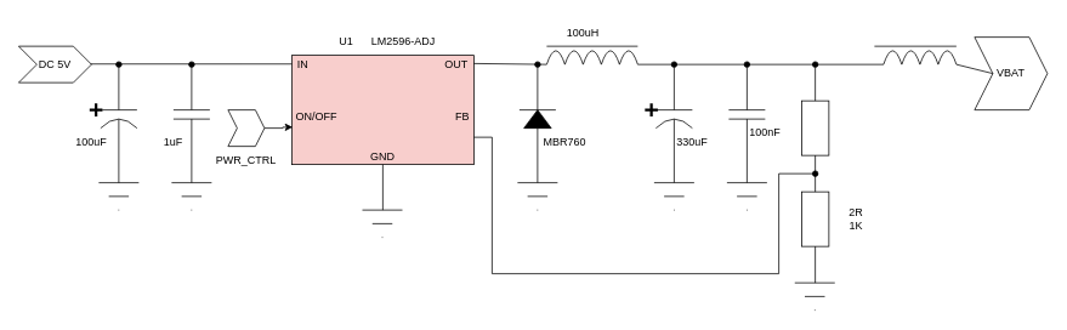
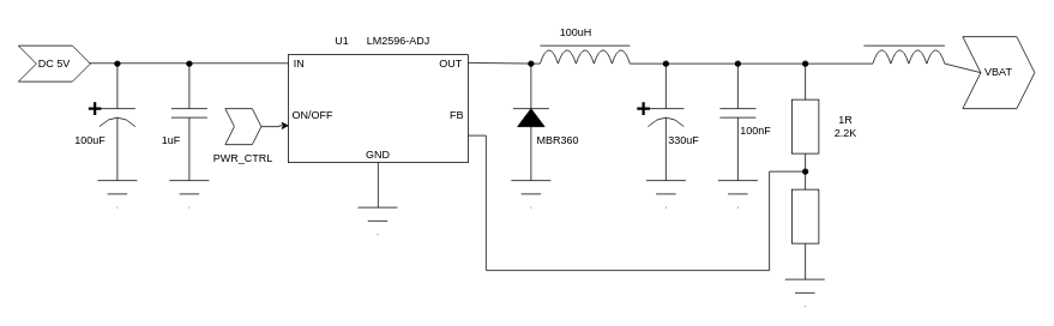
  <mxCell id="0" />
  <mxCell id="1" parent="0" />
- <mxCell id="2" value="IN&amp;nbsp; &amp;nbsp; &amp;nbsp; &amp;nbsp; &amp;nbsp; &amp;nbsp; &amp;nbsp; &amp;nbsp; &amp;nbsp; &amp;nbsp; &amp;nbsp; &amp;nbsp; &amp;nbsp; &amp;nbsp; &amp;nbsp; &amp;nbsp; &amp;nbsp; &amp;nbsp; &amp;nbsp; &amp;nbsp; &amp;nbsp; &amp;nbsp; &amp;nbsp;OUT&lt;div&gt;&lt;br&gt;&lt;/div&gt;&lt;div&gt;&lt;br&gt;&lt;/div&gt;&lt;div&gt;&lt;br&gt;&lt;/div&gt;&lt;div&gt;ON/OFF&amp;nbsp; &amp;nbsp; &amp;nbsp; &amp;nbsp; &amp;nbsp; &amp;nbsp; &amp;nbsp; &amp;nbsp; &amp;nbsp; &amp;nbsp; &amp;nbsp; &amp;nbsp; &amp;nbsp; &amp;nbsp; &amp;nbsp; &amp;nbsp; &amp;nbsp; &amp;nbsp; &amp;nbsp; &amp;nbsp;FB&lt;/div&gt;&lt;div&gt;&lt;br&gt;&lt;/div&gt;&lt;div&gt;&lt;br&gt;&lt;/div&gt;&lt;div&gt;GND&lt;/div&gt;" style="rounded=0;whiteSpace=wrap;html=1;fillColor=#f8cecc;" vertex="1" parent="1"><mxGeometry x="320" y="60" width="200" height="120" as="geometry" /></mxCell>
+ <mxCell id="2" value="IN&amp;nbsp; &amp;nbsp; &amp;nbsp; &amp;nbsp; &amp;nbsp; &amp;nbsp; &amp;nbsp; &amp;nbsp; &amp;nbsp; &amp;nbsp; &amp;nbsp; &amp;nbsp; &amp;nbsp; &amp;nbsp; &amp;nbsp; &amp;nbsp; &amp;nbsp; &amp;nbsp; &amp;nbsp; &amp;nbsp; &amp;nbsp; &amp;nbsp; &amp;nbsp;OUT&lt;div&gt;&lt;br&gt;&lt;/div&gt;&lt;div&gt;&lt;br&gt;&lt;/div&gt;&lt;div&gt;&lt;br&gt;&lt;/div&gt;&lt;div&gt;ON/OFF&amp;nbsp; &amp;nbsp; &amp;nbsp; &amp;nbsp; &amp;nbsp; &amp;nbsp; &amp;nbsp; &amp;nbsp; &amp;nbsp; &amp;nbsp; &amp;nbsp; &amp;nbsp; &amp;nbsp; &amp;nbsp; &amp;nbsp; &amp;nbsp; &amp;nbsp; &amp;nbsp; &amp;nbsp; &amp;nbsp;FB&lt;/div&gt;&lt;div&gt;&lt;br&gt;&lt;/div&gt;&lt;div&gt;&lt;br&gt;&lt;/div&gt;&lt;div&gt;GND&lt;/div&gt;" style="rounded=0;whiteSpace=wrap;html=1;" vertex="1" parent="1"><mxGeometry x="320" y="60" width="200" height="120" as="geometry" /></mxCell>
  <mxCell id="3" value="" style="endArrow=none;html=1;rounded=0;entryX=0;entryY=0.117;entryDx=0;entryDy=0;entryPerimeter=0;" edge="1" parent="1"><mxGeometry width="50" height="50" relative="1" as="geometry"><mxPoint x="60" y="69.5" as="sourcePoint" /><mxPoint x="320" y="69.54" as="targetPoint" /></mxGeometry></mxCell>
  <mxCell id="4" value="" style="endArrow=oval;html=1;rounded=0;endFill=1;" edge="1" parent="1"><mxGeometry width="50" height="50" relative="1" as="geometry"><mxPoint x="130" y="120" as="sourcePoint" /><mxPoint x="130" y="70" as="targetPoint" /></mxGeometry></mxCell>
  <mxCell id="5" value="" style="endArrow=oval;html=1;rounded=0;endFill=1;" edge="1" parent="1"><mxGeometry width="50" height="50" relative="1" as="geometry"><mxPoint x="210" y="120" as="sourcePoint" /><mxPoint x="210" y="70" as="targetPoint" /></mxGeometry></mxCell>
  <mxCell id="6" value="" style="endArrow=none;html=1;rounded=0;" edge="1" parent="1"><mxGeometry width="50" height="50" relative="1" as="geometry"><mxPoint x="230" y="120" as="sourcePoint" /><mxPoint x="190" y="120" as="targetPoint" /></mxGeometry></mxCell>
  <mxCell id="7" value="" style="endArrow=none;html=1;rounded=0;" edge="1" parent="1"><mxGeometry width="50" height="50" relative="1" as="geometry"><mxPoint x="190" y="130" as="sourcePoint" /><mxPoint x="230" y="130" as="targetPoint" /></mxGeometry></mxCell>
  <mxCell id="8" value="" style="endArrow=none;html=1;rounded=0;" edge="1" parent="1" source="38"><mxGeometry width="50" height="50" relative="1" as="geometry"><mxPoint x="110" y="120" as="sourcePoint" /><mxPoint x="150" y="120" as="targetPoint" /></mxGeometry></mxCell>
  <mxCell id="9" value="" style="curved=1;endArrow=none;html=1;rounded=0;endFill=0;" edge="1" parent="1"><mxGeometry width="50" height="50" relative="1" as="geometry"><mxPoint x="110" y="140" as="sourcePoint" /><mxPoint x="150" y="140" as="targetPoint" /><Array as="points"><mxPoint x="130" y="120" /></Array></mxGeometry></mxCell>
  <mxCell id="10" value="" style="endArrow=none;html=1;rounded=0;" edge="1" parent="1"><mxGeometry width="50" height="50" relative="1" as="geometry"><mxPoint x="130" y="130" as="sourcePoint" /><mxPoint x="130" y="200" as="targetPoint" /></mxGeometry></mxCell>
  <mxCell id="11" value="" style="endArrow=none;html=1;rounded=0;" edge="1" parent="1"><mxGeometry width="50" height="50" relative="1" as="geometry"><mxPoint x="210" y="200" as="sourcePoint" /><mxPoint x="210" y="130" as="targetPoint" /></mxGeometry></mxCell>
  <mxCell id="12" value="" style="endArrow=none;html=1;rounded=0;entryX=0.5;entryY=1;entryDx=0;entryDy=0;" edge="1" parent="1" target="2"><mxGeometry width="50" height="50" relative="1" as="geometry"><mxPoint x="420" y="230" as="sourcePoint" /><mxPoint x="450" y="130" as="targetPoint" /></mxGeometry></mxCell>
  <mxCell id="13" value="" style="shape=step;perimeter=stepPerimeter;whiteSpace=wrap;html=1;fixedSize=1;size=10;" vertex="1" parent="1"><mxGeometry x="250" y="120" width="40" height="40" as="geometry" /></mxCell>
  <mxCell id="14" style="edgeStyle=orthogonalEdgeStyle;rounded=0;orthogonalLoop=1;jettySize=auto;html=1;entryX=0.005;entryY=0.658;entryDx=0;entryDy=0;entryPerimeter=0;" edge="1" parent="1" source="13" target="2"><mxGeometry relative="1" as="geometry" /></mxCell>
  <mxCell id="15" value="" style="endArrow=none;html=1;rounded=0;" edge="1" parent="1"><mxGeometry width="50" height="50" relative="1" as="geometry"><mxPoint x="970" y="70" as="sourcePoint" /><mxPoint x="700" y="70" as="targetPoint" /></mxGeometry></mxCell>
  <mxCell id="16" value="VBAT" style="shape=step;perimeter=stepPerimeter;whiteSpace=wrap;html=1;fixedSize=1;" vertex="1" parent="1"><mxGeometry x="1070" y="40" width="80" height="80" as="geometry" /></mxCell>
  <mxCell id="17" value="" style="shape=mxgraph.arrows2.wedgeArrowDashed2;html=1;bendable=0;startWidth=22;stepSize=15;rounded=0;" edge="1" parent="1"><mxGeometry width="100" height="100" relative="1" as="geometry"><mxPoint x="130" y="200" as="sourcePoint" /><mxPoint x="130" y="230" as="targetPoint" /></mxGeometry></mxCell>
  <mxCell id="18" value="" style="shape=mxgraph.arrows2.wedgeArrowDashed2;html=1;bendable=0;startWidth=22;stepSize=15;rounded=0;" edge="1" parent="1"><mxGeometry width="100" height="100" relative="1" as="geometry"><mxPoint x="210" y="200" as="sourcePoint" /><mxPoint x="210" y="230" as="targetPoint" /></mxGeometry></mxCell>
  <mxCell id="19" value="" style="shape=mxgraph.arrows2.wedgeArrowDashed2;html=1;bendable=0;startWidth=22;stepSize=15;rounded=0;" edge="1" parent="1"><mxGeometry width="100" height="100" relative="1" as="geometry"><mxPoint x="419.5" y="230" as="sourcePoint" /><mxPoint x="419.5" y="260" as="targetPoint" /></mxGeometry></mxCell>
  <mxCell id="20" value="" style="shape=mxgraph.arrows2.wedgeArrowDashed2;html=1;bendable=0;startWidth=22;stepSize=15;rounded=0;" edge="1" parent="1"><mxGeometry width="100" height="100" relative="1" as="geometry"><mxPoint x="894.5" y="310" as="sourcePoint" /><mxPoint x="894.5" y="340" as="targetPoint" /></mxGeometry></mxCell>
  <mxCell id="21" value="" style="rounded=0;whiteSpace=wrap;html=1;direction=south;" vertex="1" parent="1"><mxGeometry x="880" y="110" width="30" height="60" as="geometry" /></mxCell>
  <mxCell id="22" value="" style="rounded=0;whiteSpace=wrap;html=1;direction=south;" vertex="1" parent="1"><mxGeometry x="880" y="210" width="30" height="60" as="geometry" /></mxCell>
  <mxCell id="23" value="" style="endArrow=oval;html=1;rounded=0;exitX=0;exitY=0.5;exitDx=0;exitDy=0;endFill=1;" edge="1" parent="1" source="21"><mxGeometry width="50" height="50" relative="1" as="geometry"><mxPoint x="680" y="180" as="sourcePoint" /><mxPoint x="895" y="70" as="targetPoint" /></mxGeometry></mxCell>
  <mxCell id="24" value="" style="endArrow=none;html=1;rounded=0;entryX=1;entryY=0.5;entryDx=0;entryDy=0;exitX=0;exitY=0.5;exitDx=0;exitDy=0;" edge="1" parent="1" source="22" target="21"><mxGeometry width="50" height="50" relative="1" as="geometry"><mxPoint x="680" y="180" as="sourcePoint" /><mxPoint x="730" y="130" as="targetPoint" /></mxGeometry></mxCell>
  <mxCell id="25" value="" style="endArrow=none;html=1;rounded=0;entryX=1;entryY=0.5;entryDx=0;entryDy=0;" edge="1" parent="1" target="22"><mxGeometry width="50" height="50" relative="1" as="geometry"><mxPoint x="895" y="310" as="sourcePoint" /><mxPoint x="730" y="130" as="targetPoint" /></mxGeometry></mxCell>
  <mxCell id="26" value="DC 5V" style="shape=step;perimeter=stepPerimeter;whiteSpace=wrap;html=1;fixedSize=1;" vertex="1" parent="1"><mxGeometry x="20" y="50" width="80" height="40" as="geometry" /></mxCell>
  <mxCell id="27" value="" style="endArrow=oval;html=1;rounded=0;endFill=1;" edge="1" parent="1"><mxGeometry width="50" height="50" relative="1" as="geometry"><mxPoint x="740" y="120" as="sourcePoint" /><mxPoint x="740" y="70" as="targetPoint" /></mxGeometry></mxCell>
  <mxCell id="28" value="" style="endArrow=oval;html=1;rounded=0;endFill=1;" edge="1" parent="1"><mxGeometry width="50" height="50" relative="1" as="geometry"><mxPoint x="820" y="120" as="sourcePoint" /><mxPoint x="820" y="70" as="targetPoint" /></mxGeometry></mxCell>
  <mxCell id="29" value="" style="endArrow=none;html=1;rounded=0;" edge="1" parent="1"><mxGeometry width="50" height="50" relative="1" as="geometry"><mxPoint x="840" y="120" as="sourcePoint" /><mxPoint x="800" y="120" as="targetPoint" /></mxGeometry></mxCell>
  <mxCell id="30" value="" style="endArrow=none;html=1;rounded=0;" edge="1" parent="1"><mxGeometry width="50" height="50" relative="1" as="geometry"><mxPoint x="800" y="130" as="sourcePoint" /><mxPoint x="840" y="130" as="targetPoint" /></mxGeometry></mxCell>
  <mxCell id="31" value="" style="endArrow=none;html=1;rounded=0;" edge="1" parent="1" source="40"><mxGeometry width="50" height="50" relative="1" as="geometry"><mxPoint x="720" y="120" as="sourcePoint" /><mxPoint x="760" y="120" as="targetPoint" /></mxGeometry></mxCell>
  <mxCell id="32" value="" style="curved=1;endArrow=none;html=1;rounded=0;endFill=0;" edge="1" parent="1"><mxGeometry width="50" height="50" relative="1" as="geometry"><mxPoint x="720" y="140" as="sourcePoint" /><mxPoint x="760" y="140" as="targetPoint" /><Array as="points"><mxPoint x="740" y="120" /></Array></mxGeometry></mxCell>
  <mxCell id="33" value="" style="endArrow=none;html=1;rounded=0;" edge="1" parent="1"><mxGeometry width="50" height="50" relative="1" as="geometry"><mxPoint x="740" y="130" as="sourcePoint" /><mxPoint x="740" y="200" as="targetPoint" /></mxGeometry></mxCell>
  <mxCell id="34" value="" style="endArrow=none;html=1;rounded=0;" edge="1" parent="1"><mxGeometry width="50" height="50" relative="1" as="geometry"><mxPoint x="820" y="200" as="sourcePoint" /><mxPoint x="820" y="130" as="targetPoint" /></mxGeometry></mxCell>
  <mxCell id="35" value="" style="shape=mxgraph.arrows2.wedgeArrowDashed2;html=1;bendable=0;startWidth=22;stepSize=15;rounded=0;" edge="1" parent="1"><mxGeometry width="100" height="100" relative="1" as="geometry"><mxPoint x="740" y="200" as="sourcePoint" /><mxPoint x="740" y="230" as="targetPoint" /></mxGeometry></mxCell>
  <mxCell id="36" value="" style="shape=mxgraph.arrows2.wedgeArrowDashed2;html=1;bendable=0;startWidth=22;stepSize=15;rounded=0;" edge="1" parent="1"><mxGeometry width="100" height="100" relative="1" as="geometry"><mxPoint x="820" y="200" as="sourcePoint" /><mxPoint x="820" y="230" as="targetPoint" /></mxGeometry></mxCell>
  <mxCell id="37" value="" style="endArrow=none;html=1;rounded=0;" edge="1" parent="1" target="38"><mxGeometry width="50" height="50" relative="1" as="geometry"><mxPoint x="110" y="120" as="sourcePoint" /><mxPoint x="150" y="120" as="targetPoint" /></mxGeometry></mxCell>
  <mxCell id="38" value="" style="shape=umlDestroy;whiteSpace=wrap;html=1;strokeWidth=3;targetShapes=umlLifeline;direction=west;rotation=45;" vertex="1" parent="1"><mxGeometry x="100" y="115" width="10" height="10" as="geometry" /></mxCell>
  <mxCell id="39" value="" style="endArrow=none;html=1;rounded=0;" edge="1" parent="1" target="40"><mxGeometry width="50" height="50" relative="1" as="geometry"><mxPoint x="720" y="120" as="sourcePoint" /><mxPoint x="760" y="120" as="targetPoint" /></mxGeometry></mxCell>
  <mxCell id="40" value="" style="shape=umlDestroy;whiteSpace=wrap;html=1;strokeWidth=3;targetShapes=umlLifeline;direction=west;rotation=45;" vertex="1" parent="1"><mxGeometry x="710" y="115" width="10" height="10" as="geometry" /></mxCell>
  <mxCell id="41" value="100uF" style="text;html=1;align=center;verticalAlign=middle;whiteSpace=wrap;rounded=0;" vertex="1" parent="1"><mxGeometry x="70" y="140" width="60" height="30" as="geometry" /></mxCell>
  <mxCell id="42" value="1uF" style="text;html=1;align=center;verticalAlign=middle;whiteSpace=wrap;rounded=0;" vertex="1" parent="1"><mxGeometry x="160" y="140" width="60" height="30" as="geometry" /></mxCell>
  <mxCell id="43" value="" style="endArrow=none;html=1;rounded=0;exitX=1;exitY=0.075;exitDx=0;exitDy=0;exitPerimeter=0;" edge="1" parent="1" source="2"><mxGeometry width="50" height="50" relative="1" as="geometry"><mxPoint x="530" y="70" as="sourcePoint" /><mxPoint x="600" y="70" as="targetPoint" /></mxGeometry></mxCell>
  <mxCell id="44" value="" style="curved=1;endArrow=none;html=1;rounded=0;endFill=0;" edge="1" parent="1"><mxGeometry width="50" height="50" relative="1" as="geometry"><mxPoint x="600" y="70" as="sourcePoint" /><mxPoint x="620" y="70" as="targetPoint" /><Array as="points"><mxPoint x="610" y="40" /></Array></mxGeometry></mxCell>
  <mxCell id="45" value="" style="curved=1;endArrow=none;html=1;rounded=0;endFill=0;" edge="1" parent="1"><mxGeometry width="50" height="50" relative="1" as="geometry"><mxPoint x="620" y="70" as="sourcePoint" /><mxPoint x="640" y="70" as="targetPoint" /><Array as="points"><mxPoint x="630" y="40" /></Array></mxGeometry></mxCell>
  <mxCell id="46" value="" style="curved=1;endArrow=none;html=1;rounded=0;endFill=0;" edge="1" parent="1"><mxGeometry width="50" height="50" relative="1" as="geometry"><mxPoint x="640" y="70" as="sourcePoint" /><mxPoint x="660" y="70" as="targetPoint" /><Array as="points"><mxPoint x="650" y="40" /></Array></mxGeometry></mxCell>
  <mxCell id="47" value="" style="curved=1;endArrow=none;html=1;rounded=0;endFill=0;" edge="1" parent="1"><mxGeometry width="50" height="50" relative="1" as="geometry"><mxPoint x="660" y="70" as="sourcePoint" /><mxPoint x="680" y="70" as="targetPoint" /><Array as="points"><mxPoint x="670" y="40" /></Array></mxGeometry></mxCell>
  <mxCell id="48" value="" style="curved=1;endArrow=none;html=1;rounded=0;endFill=0;" edge="1" parent="1"><mxGeometry width="50" height="50" relative="1" as="geometry"><mxPoint x="680" y="70" as="sourcePoint" /><mxPoint x="700" y="70" as="targetPoint" /><Array as="points"><mxPoint x="690" y="40" /></Array></mxGeometry></mxCell>
  <mxCell id="49" value="" style="endArrow=none;html=1;rounded=0;" edge="1" parent="1"><mxGeometry width="50" height="50" relative="1" as="geometry"><mxPoint x="600" y="50" as="sourcePoint" /><mxPoint x="700" y="50" as="targetPoint" /></mxGeometry></mxCell>
  <mxCell id="50" value="" style="shape=mxgraph.arrows2.wedgeArrowDashed2;html=1;bendable=0;startWidth=22;stepSize=15;rounded=0;" edge="1" parent="1"><mxGeometry width="100" height="100" relative="1" as="geometry"><mxPoint x="590" y="200" as="sourcePoint" /><mxPoint x="590" y="230" as="targetPoint" /></mxGeometry></mxCell>
  <mxCell id="51" value="" style="shape=mxgraph.arrows2.wedgeArrow;html=1;bendable=0;startWidth=15;fillColor=strokeColor;defaultFillColor=invert;defaultGradientColor=invert;rounded=0;" edge="1" parent="1"><mxGeometry width="100" height="100" relative="1" as="geometry"><mxPoint x="590" y="140" as="sourcePoint" /><mxPoint x="590" y="120" as="targetPoint" /></mxGeometry></mxCell>
  <mxCell id="52" value="" style="endArrow=none;html=1;rounded=0;" edge="1" parent="1"><mxGeometry width="50" height="50" relative="1" as="geometry"><mxPoint x="570" y="120" as="sourcePoint" /><mxPoint x="610" y="120" as="targetPoint" /></mxGeometry></mxCell>
  <mxCell id="53" value="" style="endArrow=none;html=1;rounded=0;" edge="1" parent="1"><mxGeometry width="50" height="50" relative="1" as="geometry"><mxPoint x="590" y="200" as="sourcePoint" /><mxPoint x="590" y="140" as="targetPoint" /></mxGeometry></mxCell>
  <mxCell id="54" value="" style="endArrow=oval;html=1;rounded=0;endFill=1;" edge="1" parent="1"><mxGeometry width="50" height="50" relative="1" as="geometry"><mxPoint x="590" y="120" as="sourcePoint" /><mxPoint x="590" y="70" as="targetPoint" /></mxGeometry></mxCell>
  <mxCell id="55" value="" style="endArrow=oval;html=1;rounded=0;endFill=1;targetPerimeterSpacing=17;" edge="1" parent="1"><mxGeometry width="50" height="50" relative="1" as="geometry"><mxPoint x="520" y="150" as="sourcePoint" /><mxPoint x="895" y="190" as="targetPoint" /><Array as="points"><mxPoint x="540" y="150" /><mxPoint x="540" y="300" /><mxPoint x="855" y="300" /><mxPoint x="855" y="190" /></Array></mxGeometry></mxCell>
  <mxCell id="56" value="" style="endArrow=none;html=1;rounded=0;entryX=0;entryY=0.5;entryDx=0;entryDy=0;" edge="1" parent="1" target="16"><mxGeometry width="50" height="50" relative="1" as="geometry"><mxPoint x="1050" y="70" as="sourcePoint" /><mxPoint x="930" y="110" as="targetPoint" /></mxGeometry></mxCell>
  <mxCell id="57" value="" style="endArrow=none;html=1;rounded=0;" edge="1" parent="1"><mxGeometry width="50" height="50" relative="1" as="geometry"><mxPoint x="960" y="50" as="sourcePoint" /><mxPoint x="1050" y="50" as="targetPoint" /></mxGeometry></mxCell>
  <mxCell id="58" value="" style="curved=1;endArrow=none;html=1;rounded=0;endFill=0;" edge="1" parent="1"><mxGeometry width="50" height="50" relative="1" as="geometry"><mxPoint x="970" y="70" as="sourcePoint" /><mxPoint x="990" y="70" as="targetPoint" /><Array as="points"><mxPoint x="980" y="40" /></Array></mxGeometry></mxCell>
  <mxCell id="59" value="" style="curved=1;endArrow=none;html=1;rounded=0;endFill=0;" edge="1" parent="1"><mxGeometry width="50" height="50" relative="1" as="geometry"><mxPoint x="990" y="70" as="sourcePoint" /><mxPoint x="1010" y="70" as="targetPoint" /><Array as="points"><mxPoint x="1000" y="40" /></Array></mxGeometry></mxCell>
  <mxCell id="60" value="" style="curved=1;endArrow=none;html=1;rounded=0;endFill=0;" edge="1" parent="1"><mxGeometry width="50" height="50" relative="1" as="geometry"><mxPoint x="1010" y="70" as="sourcePoint" /><mxPoint x="1030" y="70" as="targetPoint" /><Array as="points"><mxPoint x="1020" y="40" /></Array></mxGeometry></mxCell>
  <mxCell id="61" value="" style="curved=1;endArrow=none;html=1;rounded=0;endFill=0;" edge="1" parent="1"><mxGeometry width="50" height="50" relative="1" as="geometry"><mxPoint x="1030" y="70" as="sourcePoint" /><mxPoint x="1050" y="70" as="targetPoint" /><Array as="points"><mxPoint x="1040" y="40" /></Array></mxGeometry></mxCell>
- <mxCell id="63" value="2R&lt;div&gt;1K&lt;/div&gt;" style="text;html=1;align=center;verticalAlign=middle;whiteSpace=wrap;rounded=0;" vertex="1" parent="1"><mxGeometry x="910" y="225" width="60" height="30" as="geometry" /></mxCell>
+ <mxCell id="62" value="1R&lt;div&gt;2.2K&lt;/div&gt;" style="text;html=1;align=center;verticalAlign=middle;whiteSpace=wrap;rounded=0;" vertex="1" parent="1"><mxGeometry x="910" y="125" width="60" height="30" as="geometry" /></mxCell>
  <mxCell id="64" value="100uH" style="text;html=1;align=center;verticalAlign=middle;whiteSpace=wrap;rounded=0;" vertex="1" parent="1"><mxGeometry x="610" y="20" width="60" height="30" as="geometry" /></mxCell>
- <mxCell id="65" value="MBR760" style="text;html=1;align=center;verticalAlign=middle;whiteSpace=wrap;rounded=0;" vertex="1" parent="1"><mxGeometry x="590" y="140" width="60" height="30" as="geometry" /></mxCell>
+ <mxCell id="65" value="MBR360" style="text;html=1;align=center;verticalAlign=middle;whiteSpace=wrap;rounded=0;" vertex="1" parent="1"><mxGeometry x="590" y="140" width="60" height="30" as="geometry" /></mxCell>
  <mxCell id="66" value="330uF" style="text;html=1;align=center;verticalAlign=middle;whiteSpace=wrap;rounded=0;" vertex="1" parent="1"><mxGeometry x="730" y="140" width="60" height="30" as="geometry" /></mxCell>
  <mxCell id="67" value="100nF" style="text;html=1;align=center;verticalAlign=middle;whiteSpace=wrap;rounded=0;" vertex="1" parent="1"><mxGeometry x="810" y="130" width="60" height="30" as="geometry" /></mxCell>
  <mxCell id="68" value="PWR_CTRL" style="text;html=1;align=center;verticalAlign=middle;whiteSpace=wrap;rounded=0;" vertex="1" parent="1"><mxGeometry x="240" y="160" width="60" height="30" as="geometry" /></mxCell>
  <mxCell id="69" value="U1&amp;nbsp; &amp;nbsp; &amp;nbsp; LM2596-ADJ" style="text;html=1;align=center;verticalAlign=middle;whiteSpace=wrap;rounded=0;" vertex="1" parent="1"><mxGeometry x="370" y="30" width="110" height="30" as="geometry" /></mxCell>
